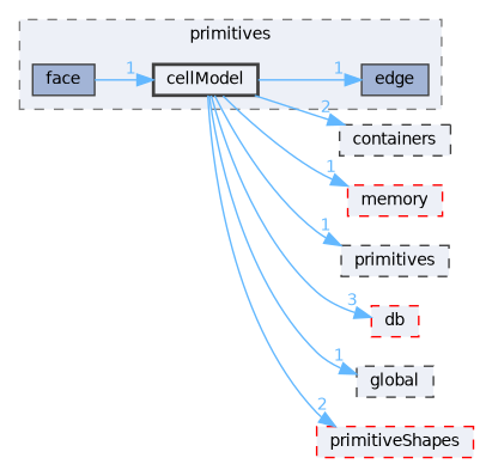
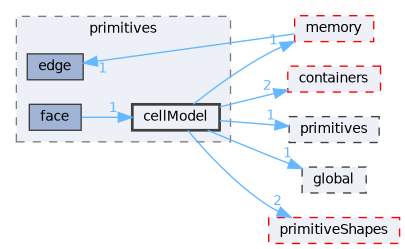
  digraph {
    compound=true
    rankdir=LR
    node [color=grey25 fillcolor="#edf0f7" fontname=Helvetica fontsize=10 shape=box style="filled,dashed"]
    edge [color=steelblue1 fontcolor=steelblue1 fontname=Helvetica fontsize=10 headlabel=1 labeldistance=1.5 labelfontname=Helvetica labelfontsize=10]
    n1 [fillcolor="#a2b4d6" height=0.2 label="edge" style=filled width=0.4]
    n2 [fillcolor="#a2b4d6" height=0.2 label=face style=filled width=0.4]
    n3 [height=0.2 label=cellModel style="filled,bold" width=0.4]
-   n4 [height=0.2 label=containers width=0.4]
+   n4 [color=red height=0.2 label=containers width=0.4]
    n5 [color=red height=0.2 label=memory width=0.4]
    n6 [height=0.2 label=primitives width=0.4]
-   n7 [color=red height=0.2 label=db width=0.4]
    n8 [height=0.2 label=global width=0.4]
    n9 [color=red height=0.2 label=primitiveShapes width=0.4]
    subgraph cluster_1 {
      bgcolor="#edf0f7"
      fontname=Helvetica
      fontsize=10
      label=primitives
      pencolor=grey50
      style="filled,dashed"
      n1
      n2
      n3
    }
    n2 -> n3
-   n3 -> n1
+   n5 -> n1
    n3 -> n4 [headlabel=2]
    n3 -> n5
    n3 -> n6
-   n3 -> n7 [headlabel=3]
    n3 -> n8
    n3 -> n9 [headlabel=2]
  }
